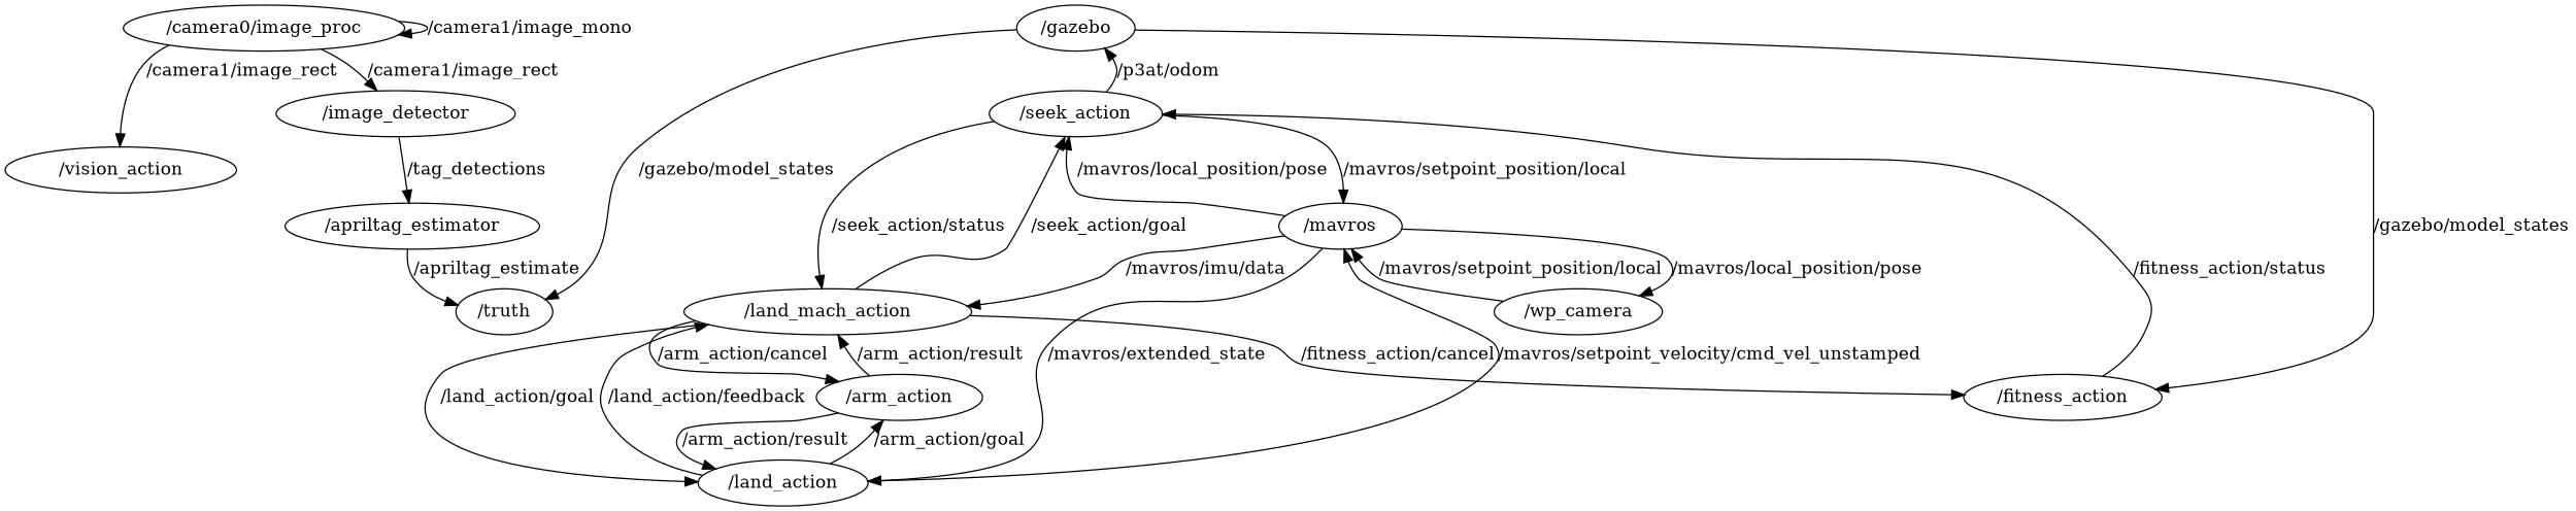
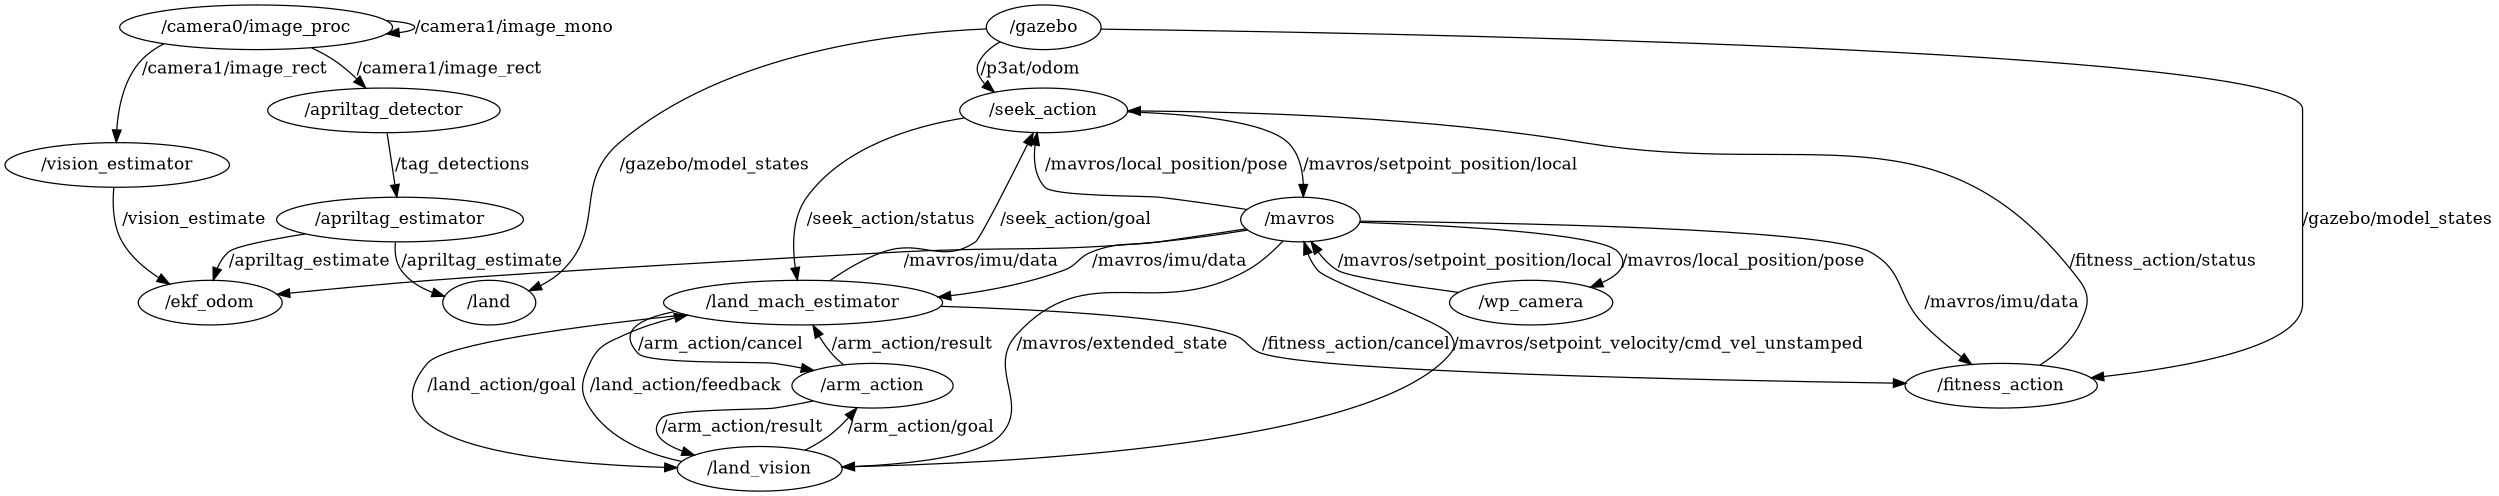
  digraph {
    compound=True
    rank=same
    rankdir=TB
    ranksep=0.2
    node [shape=ellipse]
    edge [penwidth=1]
    n1 [height=0.5 label="/camera0/image_proc" width=2.4373]
-   n2 [height=0.5 label="/vision_action" width=2.004]
-   n3 [height=0.5 label="/image_detector" width=2.022]
+   n2 [height=0.5 label="/vision_estimator" width=2.004]
+   n3 [height=0.5 label="/apriltag_detector" width=2.022]
+   n4 [height=0.5 label="/ekf_odom" width=1.3721]
    n5 [height=0.5 label="/apriltag_estimator" width=2.1484]
    n6 [height=0.5 label="/mavros" width=1.1013]
    n7 [height=0.5 label="/seek_action" width=1.5165]
-   n8 [height=0.5 label="/land_action" width=1.4985]
+   n8 [height=0.5 label="/land_vision" width=1.4985]
    n9 [height=0.5 label="/fitness_action" width=1.7151]
    n10 [height=0.5 label="/wp_camera" width=1.3902]
-   n11 [height=0.5 label="/land_mach_action" width=2.1665]
+   n11 [height=0.5 label="/land_mach_estimator" width=2.1665]
    n12 [height=0.5 label="/arm_action" width=1.4804]
    n13 [height=0.5 label="/gazebo" width=1.0652]
-   n14 [height=0.5 label="/truth" width=0.88464]
+   n14 [height=0.5 label="/land" width=0.88464]
    n1 -> n1 [label="/camera1/image_mono"]
    n1 -> n2 [label="/camera1/image_rect"]
    n1 -> n3 [label="/camera1/image_rect"]
+   n2 -> n4 [label="/vision_estimate"]
    n3 -> n5 [label="/tag_detections"]
+   n5 -> n4 [label="/apriltag_estimate"]
    n5 -> n14 [label="/apriltag_estimate"]
+   n6 -> n4 [label="/mavros/imu/data"]
    n6 -> n7 [label="/mavros/local_position/pose"]
    n6 -> n8 [label="/mavros/extended_state"]
+   n6 -> n9 [label="/mavros/imu/data"]
    n6 -> n10 [label="/mavros/local_position/pose"]
    n6 -> n11 [label="/mavros/imu/data"]
    n7 -> n6 [label="/mavros/setpoint_position/local"]
    n7 -> n11 [label="/seek_action/status"]
    n8 -> n6 [label="/mavros/setpoint_velocity/cmd_vel_unstamped"]
    n8 -> n11 [label="/land_action/feedback"]
    n8 -> n12 [label="/arm_action/goal"]
    n9 -> n7 [label="/fitness_action/status"]
    n10 -> n6 [label="/mavros/setpoint_position/local"]
    n11 -> n7 [label="/seek_action/goal"]
    n11 -> n8 [label="/land_action/goal"]
    n11 -> n9 [label="/fitness_action/cancel"]
    n11 -> n12 [label="/arm_action/cancel"]
    n12 -> n8 [label="/arm_action/result"]
    n12 -> n11 [label="/arm_action/result"]
-   n7 -> n13 [label="/p3at/odom"]
+   n13 -> n7 [label="/p3at/odom"]
    n13 -> n9 [label="/gazebo/model_states"]
    n13 -> n14 [label="/gazebo/model_states"]
  }
